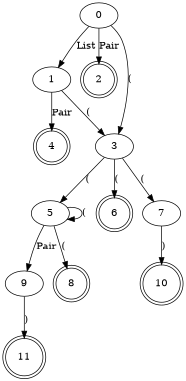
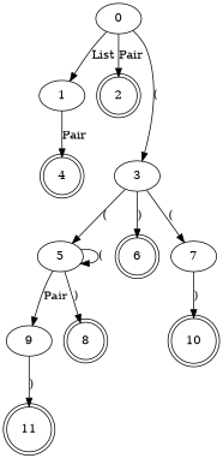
  digraph {
    n1 [label=0]
    n2 [label=1]
    n3 [label=2 shape=doublecircle]
    n4 [label=3]
    n5 [label=4 shape=doublecircle]
    n6 [label=5]
    n7 [label=6 shape=doublecircle]
    n8 [label=7]
    n9 [label=8 shape=doublecircle]
    n10 [label=9]
    n11 [label=10 shape=doublecircle]
    n12 [label=11 shape=doublecircle]
    n1 -> n2 [label=List]
    n1 -> n3 [label=Pair]
    n1 -> n4 [label="("]
-   n2 -> n4 [label="("]
    n2 -> n5 [label=Pair]
    n4 -> n6 [label="("]
-   n4 -> n7 [label="("]
+   n4 -> n7 [label=")"]
    n4 -> n8 [label="("]
    n6 -> n6 [label="("]
-   n6 -> n9 [label="("]
+   n6 -> n9 [label=")"]
    n6 -> n10 [label=Pair]
    n8 -> n11 [label=")"]
    n10 -> n12 [label=")"]
  }
